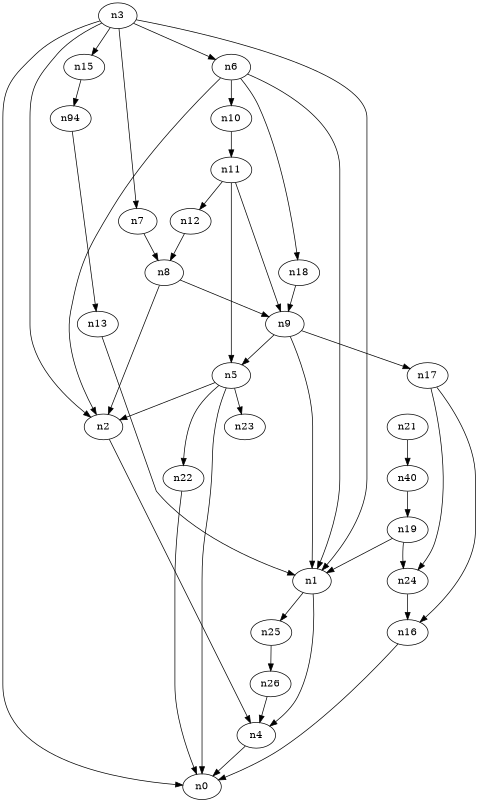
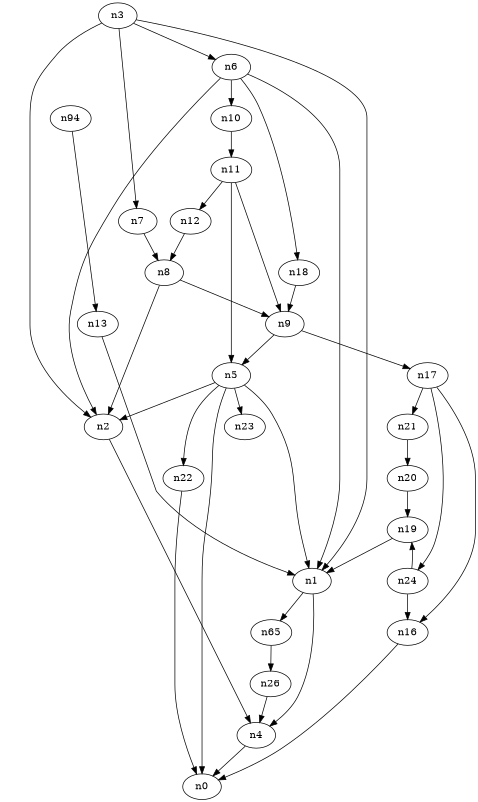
  digraph {
    n1
    n4
-   n25
+   n25 [label=n65]
    n0
    n26
    n2
    n3
    n6
    n7
-   n15
    n10
    n18
    n8
    n14 [label=n94]
    n11
    n9
    n13
    n5
    n23
    n22
    n12
    n17
    n16
    n21
    n24
-   n20 [label=n40]
+   n20
    n19
    n1 -> n4
    n1 -> n25
    n4 -> n0
    n25 -> n26
    n26 -> n4
    n2 -> n4
    n3 -> n1
-   n3 -> n0
    n3 -> n2
    n3 -> n6
    n3 -> n7
-   n3 -> n15
    n6 -> n1
    n6 -> n2
    n6 -> n10
    n6 -> n18
    n7 -> n8
-   n15 -> n14
    n10 -> n11
    n18 -> n9
    n8 -> n2
    n8 -> n9
    n14 -> n13
    n11 -> n9
    n11 -> n5
    n11 -> n12
    n9 -> n5
    n9 -> n17
    n13 -> n1
-   n9 -> n1
+   n5 -> n1
    n5 -> n0
    n5 -> n2
    n5 -> n23
    n5 -> n22
    n22 -> n0
    n12 -> n8
    n17 -> n16
+   n17 -> n21
    n17 -> n24
    n16 -> n0
    n21 -> n20
    n24 -> n16
    n20 -> n19
    n19 -> n1
-   n19 -> n24
+   n24 -> n19
  }
